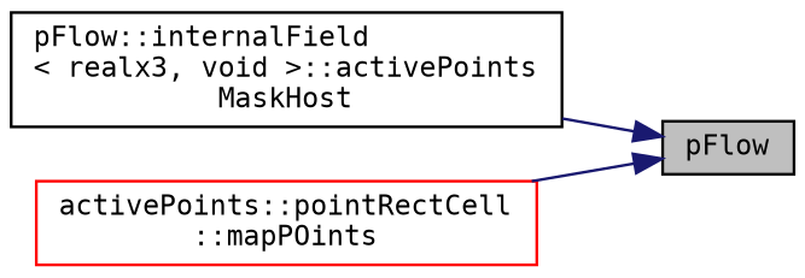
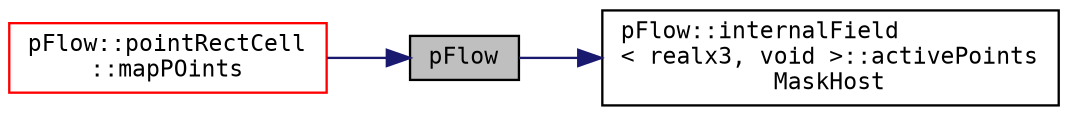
  digraph {
    fontname="DejaVu Sans Mono"
    rankdir=RL
    node [color=black fillcolor=white fontname="DejaVu Sans Mono" fontsize=10 shape=record style=filled]
    edge [color=midnightblue dir=back fontname="DejaVu Sans Mono" fontsize=10 labelfontname=Helvetica labelfontsize=10 style=solid]
    n1 [fillcolor=grey75 fontcolor=black height=0.2 label=pFlow width=0.4]
    n2 [height=0.2 label="pFlow::internalField\l\< realx3, void \>::activePoints\lMaskHost" width=0.4]
-   n3 [color=red height=0.2 label="activePoints::pointRectCell\l::mapPOints" width=0.4]
-   n1 -> n2
+   n3 [color=red height=0.2 label="pFlow::pointRectCell\l::mapPOints" width=0.4]
+   n2 -> n1
    n1 -> n3
  }
